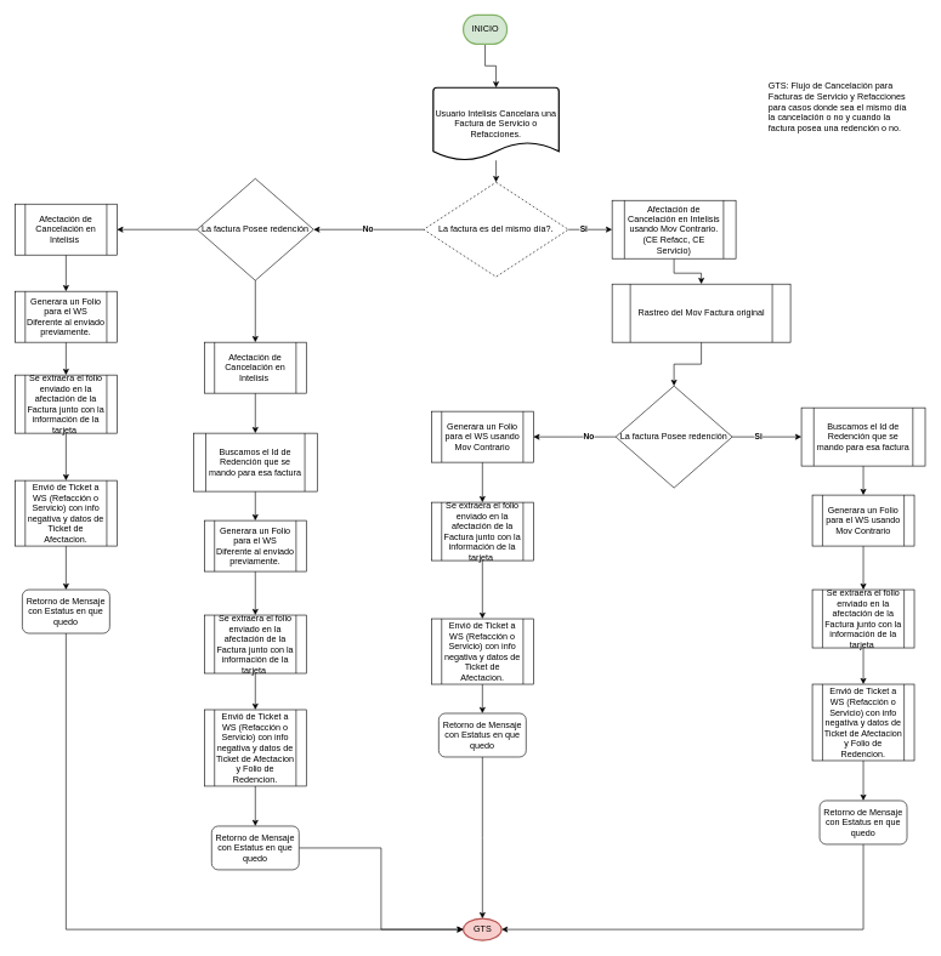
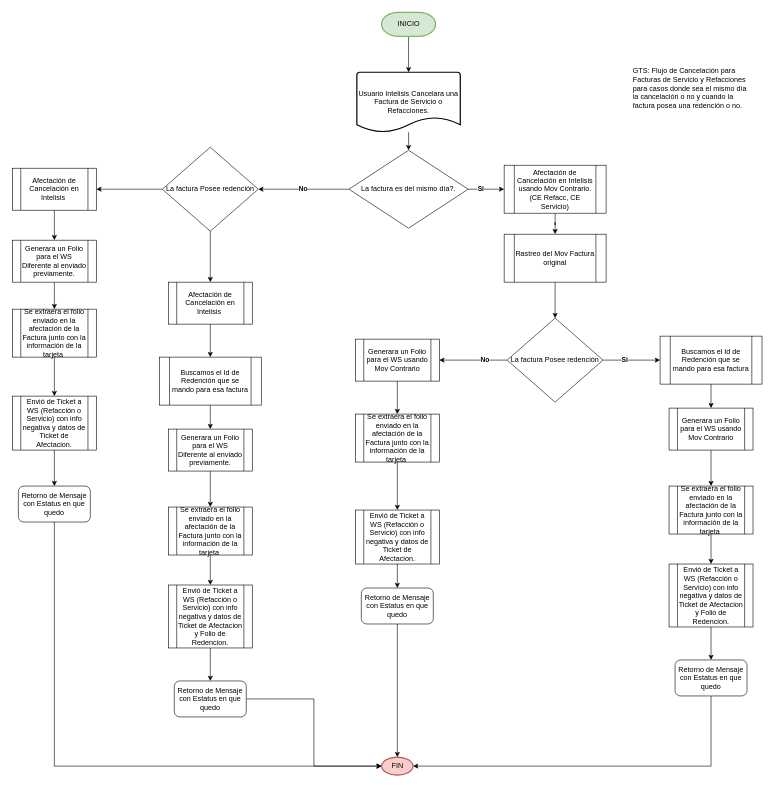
  <mxCell id="0" />
  <mxCell id="1" parent="0" />
  <mxCell id="2" style="edgeStyle=orthogonalEdgeStyle;rounded=0;orthogonalLoop=1;jettySize=auto;html=1;entryX=0.5;entryY=0;entryDx=0;entryDy=0;" edge="1" parent="1" source="3" target="10"><mxGeometry relative="1" as="geometry" /></mxCell>
  <mxCell id="3" value="Usuario Intelisis Cancelara una Factura de Servicio o Refacciones." style="strokeWidth=2;html=1;shape=mxgraph.flowchart.document2;whiteSpace=wrap;size=0.25;" vertex="1" parent="1"><mxGeometry x="594.38" y="120" width="172.5" height="100" as="geometry" /></mxCell>
- <mxCell id="4" value="GTS" style="strokeWidth=2;html=1;shape=mxgraph.flowchart.start_1;whiteSpace=wrap;fillColor=#f8cecc;strokeColor=#b85450;" vertex="1" parent="1"><mxGeometry x="635.63" y="1262" width="52.5" height="30" as="geometry" /></mxCell>
+ <mxCell id="4" value="FIN" style="strokeWidth=2;html=1;shape=mxgraph.flowchart.start_1;whiteSpace=wrap;fillColor=#f8cecc;strokeColor=#b85450;" vertex="1" parent="1"><mxGeometry x="635.63" y="1262" width="52.5" height="30" as="geometry" /></mxCell>
  <mxCell id="5" style="edgeStyle=orthogonalEdgeStyle;rounded=0;orthogonalLoop=1;jettySize=auto;html=1;entryX=0.5;entryY=0;entryDx=0;entryDy=0;entryPerimeter=0;" edge="1" parent="1" source="6" target="3"><mxGeometry relative="1" as="geometry" /></mxCell>
- <mxCell id="6" value="INICIO" style="strokeWidth=2;html=1;shape=mxgraph.flowchart.terminator;whiteSpace=wrap;fillColor=#d5e8d4;strokeColor=#82b366;" vertex="1" parent="1"><mxGeometry x="635.63" y="20" width="60" height="40" as="geometry" /></mxCell>
+ <mxCell id="6" value="INICIO" style="strokeWidth=2;html=1;shape=mxgraph.flowchart.terminator;whiteSpace=wrap;fillColor=#d5e8d4;strokeColor=#82b366;" vertex="1" parent="1"><mxGeometry x="635.63" y="20" width="90" height="40" as="geometry" /></mxCell>
  <mxCell id="7" value="&lt;b&gt;No&lt;/b&gt;" style="edgeStyle=orthogonalEdgeStyle;rounded=0;orthogonalLoop=1;jettySize=auto;html=1;entryX=1;entryY=0.5;entryDx=0;entryDy=0;" edge="1" parent="1" source="10" target="44"><mxGeometry relative="1" as="geometry"><mxPoint x="460" y="315" as="targetPoint" /></mxGeometry></mxCell>
  <mxCell id="8" style="edgeStyle=orthogonalEdgeStyle;rounded=0;orthogonalLoop=1;jettySize=auto;html=1;entryX=0;entryY=0.5;entryDx=0;entryDy=0;" edge="1" parent="1" source="10" target="12"><mxGeometry relative="1" as="geometry" /></mxCell>
  <mxCell id="9" value="&lt;b&gt;Si&lt;br&gt;&lt;/b&gt;" style="edgeLabel;html=1;align=center;verticalAlign=middle;resizable=0;points=[];" vertex="1" connectable="0" parent="8"><mxGeometry x="-0.333" y="1" relative="1" as="geometry"><mxPoint as="offset" /></mxGeometry></mxCell>
- <mxCell id="10" value="La factura es del mismo día?." style="rhombus;whiteSpace=wrap;html=1;dashed=1;" vertex="1" parent="1"><mxGeometry x="581.25" y="250" width="198.75" height="130" as="geometry" /></mxCell>
+ <mxCell id="10" value="La factura es del mismo día?." style="rhombus;whiteSpace=wrap;html=1;" vertex="1" parent="1"><mxGeometry x="581.25" y="250" width="198.75" height="130" as="geometry" /></mxCell>
  <mxCell id="11" style="edgeStyle=orthogonalEdgeStyle;rounded=0;orthogonalLoop=1;jettySize=auto;html=1;entryX=0.5;entryY=0;entryDx=0;entryDy=0;" edge="1" parent="1" source="12" target="14"><mxGeometry relative="1" as="geometry" /></mxCell>
  <mxCell id="12" value="Afectación de Cancelación en Intelisis usando Mov Contrario.(CE Refacc, CE Servicio)" style="shape=process;whiteSpace=wrap;html=1;backgroundOutline=1;" vertex="1" parent="1"><mxGeometry x="840" y="275" width="170" height="80" as="geometry" /></mxCell>
  <mxCell id="13" style="edgeStyle=orthogonalEdgeStyle;rounded=0;orthogonalLoop=1;jettySize=auto;html=1;entryX=0.5;entryY=0;entryDx=0;entryDy=0;" edge="1" parent="1" source="14" target="21"><mxGeometry relative="1" as="geometry" /></mxCell>
- <mxCell id="14" value="Rastreo del Mov Factura original" style="shape=process;whiteSpace=wrap;html=1;backgroundOutline=1;" vertex="1" parent="1"><mxGeometry x="840" y="390" width="245" height="80" as="geometry" /></mxCell>
+ <mxCell id="14" value="Rastreo del Mov Factura original" style="shape=process;whiteSpace=wrap;html=1;backgroundOutline=1;" vertex="1" parent="1"><mxGeometry x="840" y="390" width="170" height="80" as="geometry" /></mxCell>
  <mxCell id="15" style="edgeStyle=orthogonalEdgeStyle;rounded=0;orthogonalLoop=1;jettySize=auto;html=1;" edge="1" parent="1" source="16" target="34"><mxGeometry relative="1" as="geometry" /></mxCell>
  <mxCell id="16" value="Buscamos el Id de Redención que se mando para esa factura" style="shape=process;whiteSpace=wrap;html=1;backgroundOutline=1;" vertex="1" parent="1"><mxGeometry x="1100" y="560" width="170" height="80" as="geometry" /></mxCell>
  <mxCell id="17" style="edgeStyle=orthogonalEdgeStyle;rounded=0;orthogonalLoop=1;jettySize=auto;html=1;entryX=1;entryY=0.5;entryDx=0;entryDy=0;" edge="1" parent="1" source="21" target="25"><mxGeometry relative="1" as="geometry"><Array as="points"><mxPoint x="790" y="600" /><mxPoint x="790" y="600" /></Array></mxGeometry></mxCell>
  <mxCell id="18" value="&lt;b&gt;No&lt;/b&gt;" style="edgeLabel;html=1;align=center;verticalAlign=middle;resizable=0;points=[];" vertex="1" connectable="0" parent="17"><mxGeometry x="-0.323" y="-1" relative="1" as="geometry"><mxPoint as="offset" /></mxGeometry></mxCell>
  <mxCell id="19" style="edgeStyle=orthogonalEdgeStyle;rounded=0;orthogonalLoop=1;jettySize=auto;html=1;exitX=1;exitY=0.5;exitDx=0;exitDy=0;entryX=0;entryY=0.5;entryDx=0;entryDy=0;" edge="1" parent="1" source="21" target="16"><mxGeometry relative="1" as="geometry" /></mxCell>
  <mxCell id="20" value="&lt;b&gt;Si&lt;/b&gt;" style="edgeLabel;html=1;align=center;verticalAlign=middle;resizable=0;points=[];" vertex="1" connectable="0" parent="19"><mxGeometry x="-0.259" y="2" relative="1" as="geometry"><mxPoint as="offset" /></mxGeometry></mxCell>
  <mxCell id="21" value="La factura Posee redención" style="rhombus;whiteSpace=wrap;html=1;" vertex="1" parent="1"><mxGeometry x="845" y="530" width="160" height="140" as="geometry" /></mxCell>
  <mxCell id="22" style="edgeStyle=orthogonalEdgeStyle;rounded=0;orthogonalLoop=1;jettySize=auto;html=1;entryX=0.5;entryY=0;entryDx=0;entryDy=0;" edge="1" parent="1" source="23" target="29"><mxGeometry relative="1" as="geometry" /></mxCell>
  <mxCell id="23" value="Envió de Ticket a WS (Refacción o Servicio) con info negativa y datos de Ticket de Afectacion." style="shape=process;whiteSpace=wrap;html=1;backgroundOutline=1;" vertex="1" parent="1"><mxGeometry x="591.88" y="850" width="140" height="90" as="geometry" /></mxCell>
  <mxCell id="24" style="edgeStyle=orthogonalEdgeStyle;rounded=0;orthogonalLoop=1;jettySize=auto;html=1;entryX=0.5;entryY=0;entryDx=0;entryDy=0;" edge="1" parent="1" source="25" target="27"><mxGeometry relative="1" as="geometry" /></mxCell>
  <mxCell id="25" value="Generara un Folio para el WS usando Mov Contrario" style="shape=process;whiteSpace=wrap;html=1;backgroundOutline=1;" vertex="1" parent="1"><mxGeometry x="591.88" y="565" width="140" height="70" as="geometry" /></mxCell>
  <mxCell id="26" style="edgeStyle=orthogonalEdgeStyle;rounded=0;orthogonalLoop=1;jettySize=auto;html=1;entryX=0.5;entryY=0;entryDx=0;entryDy=0;" edge="1" parent="1" source="27" target="23"><mxGeometry relative="1" as="geometry" /></mxCell>
  <mxCell id="27" value="Se extraera el folio enviado en la afectación de la Factura junto con la información de la tarjeta&amp;nbsp;" style="shape=process;whiteSpace=wrap;html=1;backgroundOutline=1;" vertex="1" parent="1"><mxGeometry x="591.88" y="690" width="140" height="80" as="geometry" /></mxCell>
  <mxCell id="28" style="edgeStyle=orthogonalEdgeStyle;rounded=0;orthogonalLoop=1;jettySize=auto;html=1;" edge="1" parent="1" source="29" target="4"><mxGeometry relative="1" as="geometry" /></mxCell>
  <mxCell id="29" value="Retorno de Mensaje con Estatus en que quedo" style="rounded=1;whiteSpace=wrap;html=1;" vertex="1" parent="1"><mxGeometry x="601.88" y="980" width="120" height="60" as="geometry" /></mxCell>
  <mxCell id="30" style="edgeStyle=orthogonalEdgeStyle;rounded=0;orthogonalLoop=1;jettySize=auto;html=1;exitX=0.5;exitY=1;exitDx=0;exitDy=0;" edge="1" parent="1" source="23" target="23"><mxGeometry relative="1" as="geometry" /></mxCell>
  <mxCell id="31" style="edgeStyle=orthogonalEdgeStyle;rounded=0;orthogonalLoop=1;jettySize=auto;html=1;entryX=0.5;entryY=0;entryDx=0;entryDy=0;" edge="1" parent="1" source="32" target="38"><mxGeometry relative="1" as="geometry" /></mxCell>
  <mxCell id="32" value="Envió de Ticket a WS (Refacción o Servicio) con info negativa y datos de Ticket de Afectacion y Folio de Redencion." style="shape=process;whiteSpace=wrap;html=1;backgroundOutline=1;" vertex="1" parent="1"><mxGeometry x="1115" y="940" width="140" height="105" as="geometry" /></mxCell>
  <mxCell id="33" style="edgeStyle=orthogonalEdgeStyle;rounded=0;orthogonalLoop=1;jettySize=auto;html=1;entryX=0.5;entryY=0;entryDx=0;entryDy=0;" edge="1" parent="1" source="34" target="36"><mxGeometry relative="1" as="geometry" /></mxCell>
  <mxCell id="34" value="Generara un Folio para el WS usando Mov Contrario" style="shape=process;whiteSpace=wrap;html=1;backgroundOutline=1;" vertex="1" parent="1"><mxGeometry x="1115" y="680" width="140" height="70" as="geometry" /></mxCell>
  <mxCell id="35" style="edgeStyle=orthogonalEdgeStyle;rounded=0;orthogonalLoop=1;jettySize=auto;html=1;entryX=0.5;entryY=0;entryDx=0;entryDy=0;" edge="1" parent="1" source="36" target="32"><mxGeometry relative="1" as="geometry" /></mxCell>
  <mxCell id="36" value="Se extraera el folio enviado en la afectación de la Factura junto con la información de la tarjeta&amp;nbsp;" style="shape=process;whiteSpace=wrap;html=1;backgroundOutline=1;" vertex="1" parent="1"><mxGeometry x="1115" y="810" width="140" height="80" as="geometry" /></mxCell>
  <mxCell id="37" style="edgeStyle=orthogonalEdgeStyle;rounded=0;orthogonalLoop=1;jettySize=auto;html=1;entryX=1;entryY=0.5;entryDx=0;entryDy=0;entryPerimeter=0;exitX=0.5;exitY=1;exitDx=0;exitDy=0;" edge="1" parent="1" source="38" target="4"><mxGeometry relative="1" as="geometry"><Array as="points"><mxPoint x="1185" y="1277" /></Array></mxGeometry></mxCell>
  <mxCell id="38" value="Retorno de Mensaje con Estatus en que quedo" style="rounded=1;whiteSpace=wrap;html=1;" vertex="1" parent="1"><mxGeometry x="1125" y="1100" width="120" height="60" as="geometry" /></mxCell>
  <mxCell id="39" style="edgeStyle=orthogonalEdgeStyle;rounded=0;orthogonalLoop=1;jettySize=auto;html=1;exitX=0.5;exitY=1;exitDx=0;exitDy=0;" edge="1" parent="1" source="32" target="32"><mxGeometry relative="1" as="geometry" /></mxCell>
  <mxCell id="40" style="edgeStyle=orthogonalEdgeStyle;rounded=0;orthogonalLoop=1;jettySize=auto;html=1;" edge="1" parent="1" source="41" target="57"><mxGeometry relative="1" as="geometry" /></mxCell>
  <mxCell id="41" value="Buscamos el Id de Redención que se mando para esa factura" style="shape=process;whiteSpace=wrap;html=1;backgroundOutline=1;" vertex="1" parent="1"><mxGeometry x="265" y="595" width="170" height="80" as="geometry" /></mxCell>
  <mxCell id="42" style="edgeStyle=orthogonalEdgeStyle;rounded=0;orthogonalLoop=1;jettySize=auto;html=1;entryX=0.5;entryY=0;entryDx=0;entryDy=0;" edge="1" parent="1" source="44" target="66"><mxGeometry relative="1" as="geometry" /></mxCell>
  <mxCell id="43" style="edgeStyle=orthogonalEdgeStyle;rounded=0;orthogonalLoop=1;jettySize=auto;html=1;entryX=1;entryY=0.5;entryDx=0;entryDy=0;" edge="1" parent="1" source="44" target="64"><mxGeometry relative="1" as="geometry" /></mxCell>
  <mxCell id="44" value="La factura Posee redención" style="rhombus;whiteSpace=wrap;html=1;" vertex="1" parent="1"><mxGeometry x="270" y="245" width="160" height="140" as="geometry" /></mxCell>
  <mxCell id="45" style="edgeStyle=orthogonalEdgeStyle;rounded=0;orthogonalLoop=1;jettySize=auto;html=1;entryX=0.5;entryY=0;entryDx=0;entryDy=0;" edge="1" parent="1" source="46" target="52"><mxGeometry relative="1" as="geometry" /></mxCell>
  <mxCell id="46" value="Envió de Ticket a WS (Refacción o Servicio) con info negativa y datos de Ticket de Afectacion." style="shape=process;whiteSpace=wrap;html=1;backgroundOutline=1;" vertex="1" parent="1"><mxGeometry x="20" y="660" width="140" height="90" as="geometry" /></mxCell>
  <mxCell id="47" style="edgeStyle=orthogonalEdgeStyle;rounded=0;orthogonalLoop=1;jettySize=auto;html=1;entryX=0.5;entryY=0;entryDx=0;entryDy=0;" edge="1" parent="1" source="48" target="50"><mxGeometry relative="1" as="geometry" /></mxCell>
  <mxCell id="48" value="Generara un Folio para el WS Diferente al enviado previamente." style="shape=process;whiteSpace=wrap;html=1;backgroundOutline=1;" vertex="1" parent="1"><mxGeometry x="20" y="400" width="140" height="70" as="geometry" /></mxCell>
  <mxCell id="49" style="edgeStyle=orthogonalEdgeStyle;rounded=0;orthogonalLoop=1;jettySize=auto;html=1;entryX=0.5;entryY=0;entryDx=0;entryDy=0;" edge="1" parent="1" source="50" target="46"><mxGeometry relative="1" as="geometry" /></mxCell>
  <mxCell id="50" value="Se extraera el folio enviado en la afectación de la Factura junto con la información de la tarjeta&amp;nbsp;" style="shape=process;whiteSpace=wrap;html=1;backgroundOutline=1;" vertex="1" parent="1"><mxGeometry x="20" y="515" width="140" height="80" as="geometry" /></mxCell>
  <mxCell id="51" style="edgeStyle=orthogonalEdgeStyle;rounded=0;orthogonalLoop=1;jettySize=auto;html=1;entryX=0;entryY=0.5;entryDx=0;entryDy=0;entryPerimeter=0;" edge="1" parent="1" source="52" target="4"><mxGeometry relative="1" as="geometry"><mxPoint x="630" y="1366" as="targetPoint" /><Array as="points"><mxPoint x="90" y="1277" /></Array></mxGeometry></mxCell>
  <mxCell id="52" value="Retorno de Mensaje con Estatus en que quedo" style="rounded=1;whiteSpace=wrap;html=1;" vertex="1" parent="1"><mxGeometry x="30" y="810" width="120" height="60" as="geometry" /></mxCell>
  <mxCell id="53" style="edgeStyle=orthogonalEdgeStyle;rounded=0;orthogonalLoop=1;jettySize=auto;html=1;exitX=0.5;exitY=1;exitDx=0;exitDy=0;" edge="1" parent="1" source="46" target="46"><mxGeometry relative="1" as="geometry" /></mxCell>
  <mxCell id="54" style="edgeStyle=orthogonalEdgeStyle;rounded=0;orthogonalLoop=1;jettySize=auto;html=1;entryX=0.5;entryY=0;entryDx=0;entryDy=0;" edge="1" parent="1" source="55" target="61"><mxGeometry relative="1" as="geometry" /></mxCell>
  <mxCell id="55" value="Envió de Ticket a WS (Refacción o Servicio) con info negativa y datos de Ticket de Afectacion y Folio de Redencion." style="shape=process;whiteSpace=wrap;html=1;backgroundOutline=1;" vertex="1" parent="1"><mxGeometry x="280" y="975" width="140" height="105" as="geometry" /></mxCell>
  <mxCell id="56" style="edgeStyle=orthogonalEdgeStyle;rounded=0;orthogonalLoop=1;jettySize=auto;html=1;entryX=0.5;entryY=0;entryDx=0;entryDy=0;" edge="1" parent="1" source="57" target="59"><mxGeometry relative="1" as="geometry" /></mxCell>
  <mxCell id="57" value="Generara un Folio para el WS Diferente al enviado previamente." style="shape=process;whiteSpace=wrap;html=1;backgroundOutline=1;" vertex="1" parent="1"><mxGeometry x="280" y="715" width="140" height="70" as="geometry" /></mxCell>
  <mxCell id="58" style="edgeStyle=orthogonalEdgeStyle;rounded=0;orthogonalLoop=1;jettySize=auto;html=1;entryX=0.5;entryY=0;entryDx=0;entryDy=0;" edge="1" parent="1" source="59" target="55"><mxGeometry relative="1" as="geometry" /></mxCell>
  <mxCell id="59" value="Se extraera el folio enviado en la afectación de la Factura junto con la información de la tarjeta&amp;nbsp;" style="shape=process;whiteSpace=wrap;html=1;backgroundOutline=1;" vertex="1" parent="1"><mxGeometry x="280" y="845" width="140" height="80" as="geometry" /></mxCell>
  <mxCell id="60" style="edgeStyle=orthogonalEdgeStyle;rounded=0;orthogonalLoop=1;jettySize=auto;html=1;entryX=0;entryY=0.5;entryDx=0;entryDy=0;entryPerimeter=0;" edge="1" parent="1" source="61" target="4"><mxGeometry relative="1" as="geometry" /></mxCell>
  <mxCell id="61" value="Retorno de Mensaje con Estatus en que quedo" style="rounded=1;whiteSpace=wrap;html=1;" vertex="1" parent="1"><mxGeometry x="290" y="1135" width="120" height="60" as="geometry" /></mxCell>
  <mxCell id="62" style="edgeStyle=orthogonalEdgeStyle;rounded=0;orthogonalLoop=1;jettySize=auto;html=1;exitX=0.5;exitY=1;exitDx=0;exitDy=0;" edge="1" parent="1" source="55" target="55"><mxGeometry relative="1" as="geometry" /></mxCell>
  <mxCell id="63" style="edgeStyle=orthogonalEdgeStyle;rounded=0;orthogonalLoop=1;jettySize=auto;html=1;" edge="1" parent="1" source="64" target="48"><mxGeometry relative="1" as="geometry" /></mxCell>
  <mxCell id="64" value="Afectación de Cancelación en Intelisis&amp;nbsp;" style="shape=process;whiteSpace=wrap;html=1;backgroundOutline=1;" vertex="1" parent="1"><mxGeometry x="20" y="280" width="140" height="70" as="geometry" /></mxCell>
  <mxCell id="65" style="edgeStyle=orthogonalEdgeStyle;rounded=0;orthogonalLoop=1;jettySize=auto;html=1;entryX=0.5;entryY=0;entryDx=0;entryDy=0;" edge="1" parent="1" source="66" target="41"><mxGeometry relative="1" as="geometry" /></mxCell>
  <mxCell id="66" value="Afectación de Cancelación en Intelisis&amp;nbsp;" style="shape=process;whiteSpace=wrap;html=1;backgroundOutline=1;" vertex="1" parent="1"><mxGeometry x="280" y="470" width="140" height="70" as="geometry" /></mxCell>
  <mxCell id="67" value="&lt;h1&gt;&lt;br&gt;&lt;/h1&gt;&lt;p&gt;GTS: Flujo de Cancelación para Facturas de Servicio y Refacciones para casos donde sea el mismo día la cancelación o no y cuando la factura posea una redención o no.&lt;/p&gt;&lt;p&gt;&lt;br&gt;&lt;/p&gt;" style="text;html=1;strokeColor=none;fillColor=none;spacing=5;spacingTop=-20;whiteSpace=wrap;overflow=hidden;rounded=0;" vertex="1" parent="1"><mxGeometry x="1050" width="200" height="140" as="geometry" y="60" /></mxCell>
